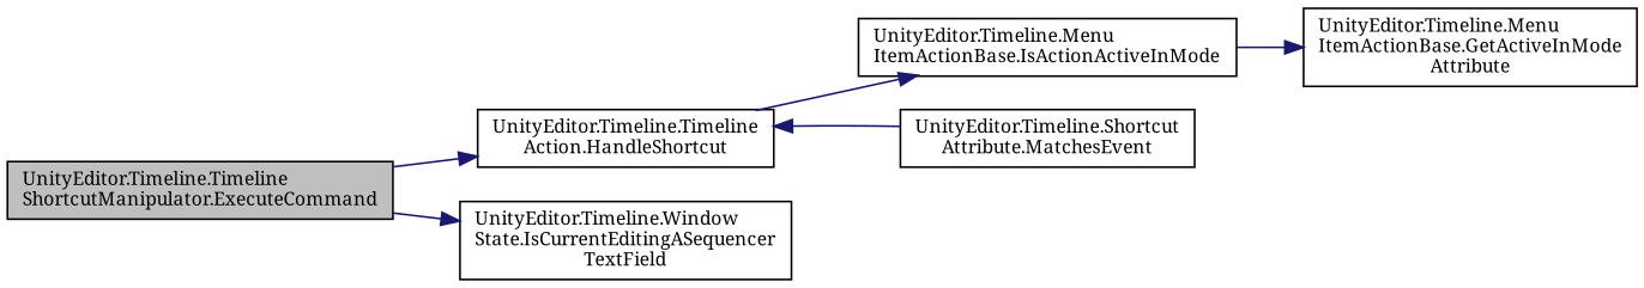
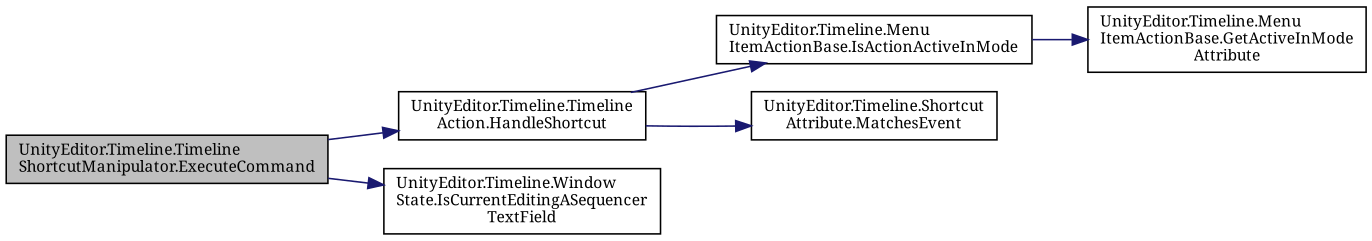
  digraph {
    rankdir=LR
    fontname="Noto Serif"
    node [color=black fillcolor=white fontname="Noto Serif" fontsize=10 shape=record style=filled]
    edge [color=midnightblue fontname="Noto Serif" fontsize=10 labelfontname=Helvetica labelfontsize=10 style=solid]
    n1 [fillcolor=grey75 fontcolor=black height=0.2 label="UnityEditor.Timeline.Timeline\lShortcutManipulator.ExecuteCommand" width=0.4]
    n2 [height=0.2 label="UnityEditor.Timeline.Timeline\lAction.HandleShortcut" width=0.4]
    n3 [height=0.2 label="UnityEditor.Timeline.Window\lState.IsCurrentEditingASequencer\lTextField" width=0.4]
    n4 [height=0.2 label="UnityEditor.Timeline.Menu\lItemActionBase.IsActionActiveInMode" width=0.4]
    n5 [height=0.2 label="UnityEditor.Timeline.Shortcut\lAttribute.MatchesEvent" width=0.4]
    n6 [height=0.2 label="UnityEditor.Timeline.Menu\lItemActionBase.GetActiveInMode\lAttribute" width=0.4]
    n1 -> n2
    n1 -> n3
    n2 -> n4
-   n5 -> n2
+   n2 -> n5
    n4 -> n6
  }
